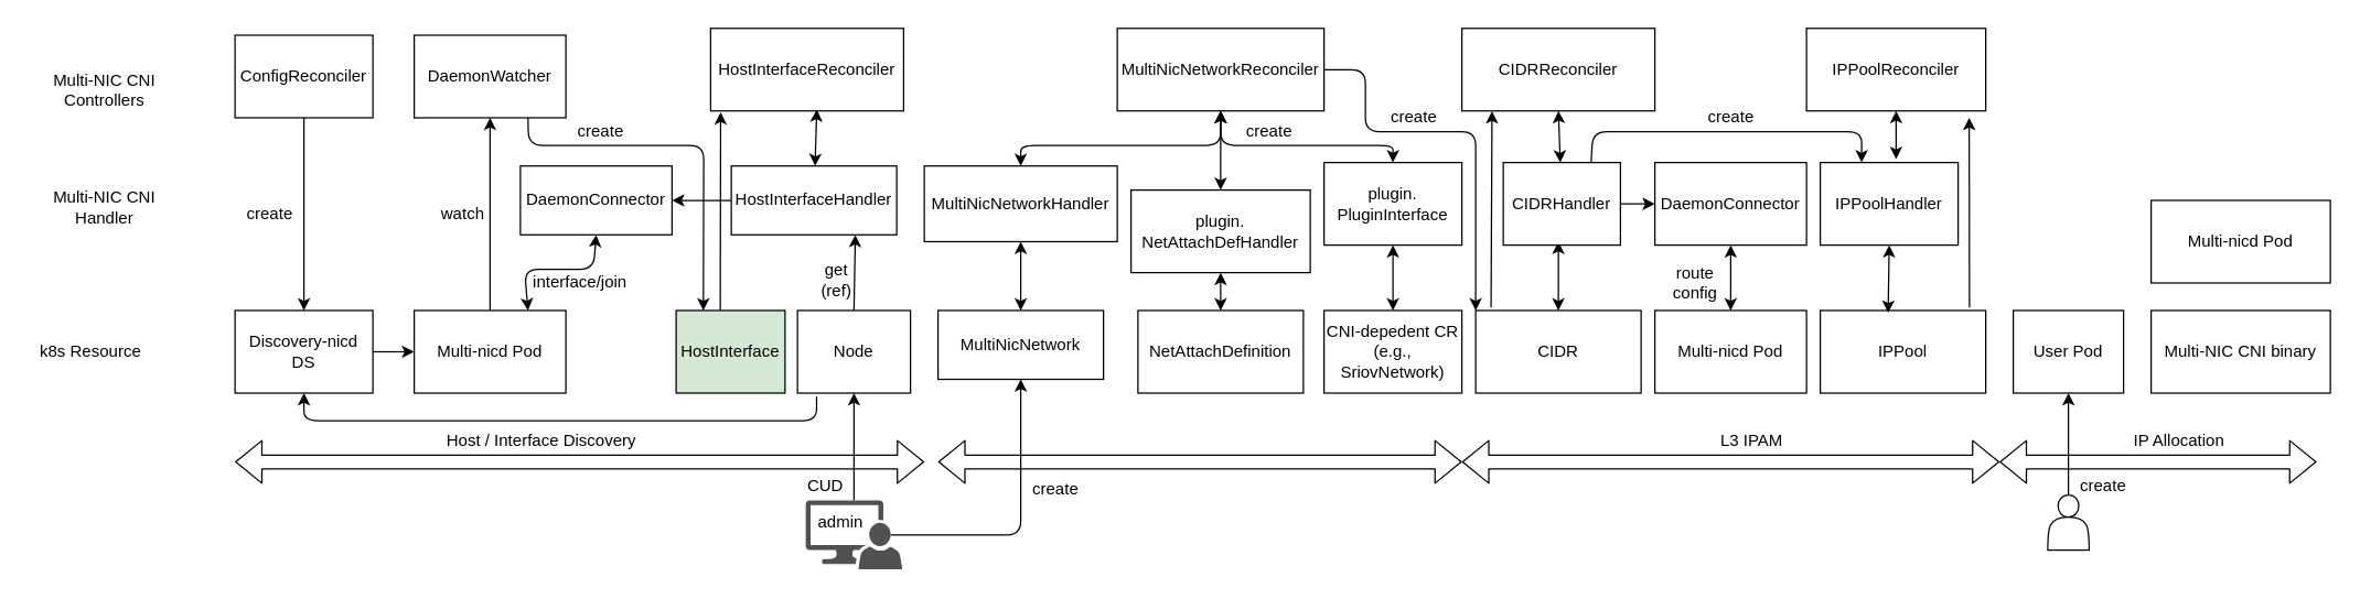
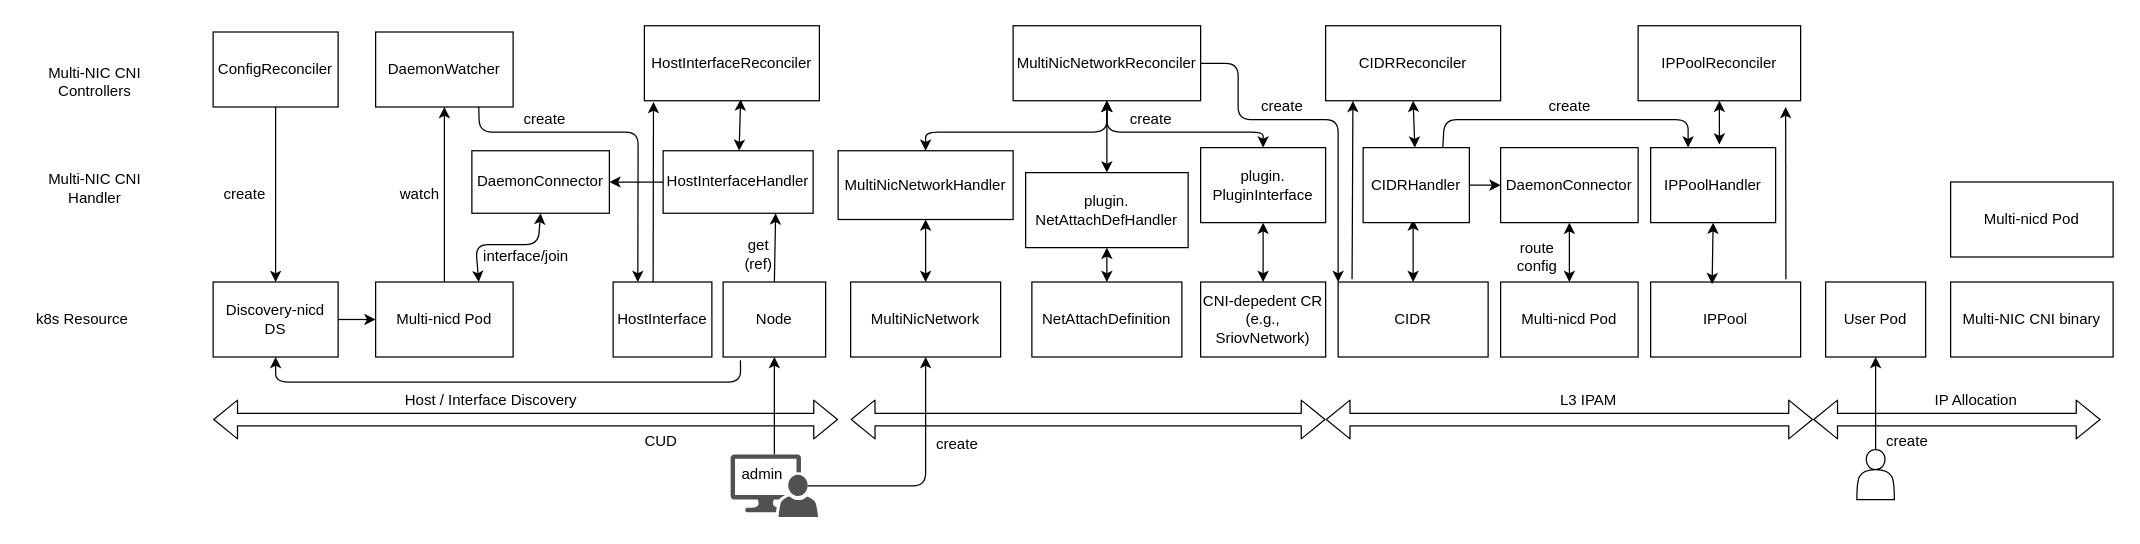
  <mxCell id="0" />
  <mxCell id="1" parent="0" />
  <mxCell id="2" style="edgeStyle=none;html=1;exitX=0.877;exitY=-0.038;exitDx=0;exitDy=0;startArrow=none;startFill=0;exitPerimeter=0;" edge="1" parent="1"><mxGeometry relative="1" as="geometry"><mxPoint x="1428.24" y="222.72" as="sourcePoint" /><mxPoint x="1428" y="85" as="targetPoint" /></mxGeometry></mxCell>
  <mxCell id="3" value="IPPool" style="rounded=0;whiteSpace=wrap;html=1;" vertex="1" parent="1"><mxGeometry x="1320" y="225" width="120" height="60" as="geometry" /></mxCell>
  <mxCell id="4" style="edgeStyle=none;html=1;exitX=0.093;exitY=-0.038;exitDx=0;exitDy=0;entryX=0.156;entryY=1.002;entryDx=0;entryDy=0;startArrow=none;startFill=0;entryPerimeter=0;exitPerimeter=0;" edge="1" parent="1" source="5" target="35"><mxGeometry relative="1" as="geometry" /></mxCell>
  <mxCell id="5" value="CIDR" style="rounded=0;whiteSpace=wrap;html=1;" vertex="1" parent="1"><mxGeometry x="1070" y="225" width="120" height="60" as="geometry" /></mxCell>
- <mxCell id="6" value="HostInterface" style="rounded=0;whiteSpace=wrap;html=1;fillColor=#d5e8d4;" vertex="1" parent="1"><mxGeometry x="490" y="225" width="79" height="60" as="geometry" /></mxCell>
+ <mxCell id="6" value="HostInterface" style="rounded=0;whiteSpace=wrap;html=1;" vertex="1" parent="1"><mxGeometry x="490" y="225" width="79" height="60" as="geometry" /></mxCell>
  <mxCell id="7" style="edgeStyle=none;html=1;exitX=0.5;exitY=0;exitDx=0;exitDy=0;entryX=0.5;entryY=1;entryDx=0;entryDy=0;" edge="1" parent="1" source="9" target="26"><mxGeometry relative="1" as="geometry" /></mxCell>
  <mxCell id="8" style="edgeStyle=none;html=1;exitX=0.5;exitY=1;exitDx=0;exitDy=0;entryX=0.169;entryY=1.044;entryDx=0;entryDy=0;entryPerimeter=0;startArrow=classic;startFill=1;endArrow=none;endFill=0;" edge="1" parent="1" source="11" target="13"><mxGeometry relative="1" as="geometry"><Array as="points"><mxPoint x="220" y="305" /><mxPoint x="592" y="305" /></Array></mxGeometry></mxCell>
  <mxCell id="9" value="Multi-nicd Pod" style="rounded=0;whiteSpace=wrap;html=1;" vertex="1" parent="1"><mxGeometry x="300" y="225" width="110" height="60" as="geometry" /></mxCell>
  <mxCell id="10" style="edgeStyle=none;html=1;exitX=1;exitY=0.5;exitDx=0;exitDy=0;entryX=0;entryY=0.5;entryDx=0;entryDy=0;endArrow=classic;endFill=1;" edge="1" parent="1" source="11" target="9"><mxGeometry relative="1" as="geometry" /></mxCell>
  <mxCell id="11" value="Discovery-nicd DS" style="rounded=0;whiteSpace=wrap;html=1;" vertex="1" parent="1"><mxGeometry x="170" y="225" width="100" height="60" as="geometry" /></mxCell>
  <mxCell id="12" style="edgeStyle=none;html=1;exitX=0.5;exitY=0;exitDx=0;exitDy=0;entryX=0.75;entryY=1;entryDx=0;entryDy=0;startArrow=none;startFill=0;" edge="1" parent="1" source="13" target="42"><mxGeometry relative="1" as="geometry" /></mxCell>
  <mxCell id="13" value="Node" style="rounded=0;whiteSpace=wrap;html=1;" vertex="1" parent="1"><mxGeometry x="578" y="225" width="82" height="60" as="geometry" /></mxCell>
- <mxCell id="14" value="MultiNicNetwork" style="rounded=0;whiteSpace=wrap;html=1;" vertex="1" parent="1"><mxGeometry x="680" y="225" width="120" height="50" as="geometry" /></mxCell>
+ <mxCell id="14" value="MultiNicNetwork" style="rounded=0;whiteSpace=wrap;html=1;" vertex="1" parent="1"><mxGeometry x="680" y="225" width="120" height="60" as="geometry" /></mxCell>
  <mxCell id="15" value="NetAttachDefinition" style="rounded=0;whiteSpace=wrap;html=1;" vertex="1" parent="1"><mxGeometry x="825" y="225" width="120" height="60" as="geometry" /></mxCell>
  <mxCell id="16" value="CNI-depedent CR&lt;br&gt;(e.g., SriovNetwork)" style="rounded=0;whiteSpace=wrap;html=1;" vertex="1" parent="1"><mxGeometry x="960" y="225" width="100" height="60" as="geometry" /></mxCell>
  <mxCell id="17" value="" style="shape=flexArrow;endArrow=classic;startArrow=classic;html=1;" edge="1" parent="1"><mxGeometry width="100" height="100" relative="1" as="geometry"><mxPoint x="680" y="335" as="sourcePoint" /><mxPoint x="1060" y="335" as="targetPoint" /></mxGeometry></mxCell>
  <mxCell id="18" value="" style="shape=flexArrow;endArrow=classic;startArrow=classic;html=1;" edge="1" parent="1"><mxGeometry width="100" height="100" relative="1" as="geometry"><mxPoint x="170" y="335" as="sourcePoint" /><mxPoint x="670" y="335" as="targetPoint" /></mxGeometry></mxCell>
  <mxCell id="19" value="" style="shape=flexArrow;endArrow=classic;startArrow=classic;html=1;" edge="1" parent="1"><mxGeometry width="100" height="100" relative="1" as="geometry"><mxPoint x="1060" y="335" as="sourcePoint" /><mxPoint x="1450" y="335" as="targetPoint" /></mxGeometry></mxCell>
  <mxCell id="20" value="Host / Interface Discovery" style="text;html=1;align=center;verticalAlign=middle;resizable=0;points=[];autosize=1;strokeColor=none;fillColor=none;" vertex="1" parent="1"><mxGeometry x="317" y="310" width="150" height="20" as="geometry" /></mxCell>
  <mxCell id="21" value="L3 IPAM" style="text;html=1;align=center;verticalAlign=middle;resizable=0;points=[];autosize=1;strokeColor=none;fillColor=none;" vertex="1" parent="1"><mxGeometry x="1240" y="310" width="60" height="20" as="geometry" /></mxCell>
  <mxCell id="22" value="k8s Resource" style="text;html=1;align=center;verticalAlign=middle;resizable=0;points=[];autosize=1;strokeColor=none;fillColor=none;" vertex="1" parent="1"><mxGeometry x="20" y="245" width="90" height="20" as="geometry" /></mxCell>
  <mxCell id="23" value="Multi-NIC CNI&lt;br&gt;Controllers" style="text;html=1;align=center;verticalAlign=middle;resizable=0;points=[];autosize=1;strokeColor=none;fillColor=none;" vertex="1" parent="1"><mxGeometry x="30" y="50" width="90" height="30" as="geometry" /></mxCell>
  <mxCell id="24" style="edgeStyle=none;html=1;exitX=0.75;exitY=0;exitDx=0;exitDy=0;entryX=0.5;entryY=1;entryDx=0;entryDy=0;startArrow=classic;startFill=1;" edge="1" parent="1" source="9" target="51"><mxGeometry relative="1" as="geometry"><Array as="points"><mxPoint x="380" y="195" /><mxPoint x="430" y="195" /></Array></mxGeometry></mxCell>
  <mxCell id="25" style="edgeStyle=none;html=1;exitX=0.75;exitY=1;exitDx=0;exitDy=0;entryX=0.25;entryY=0;entryDx=0;entryDy=0;startArrow=none;startFill=0;" edge="1" parent="1" source="26" target="6"><mxGeometry relative="1" as="geometry"><Array as="points"><mxPoint x="383" y="105" /><mxPoint x="510" y="105" /></Array></mxGeometry></mxCell>
  <mxCell id="26" value="DaemonWatcher" style="rounded=0;whiteSpace=wrap;html=1;" vertex="1" parent="1"><mxGeometry x="300" y="25" width="110" height="60" as="geometry" /></mxCell>
  <mxCell id="27" style="edgeStyle=none;html=1;startArrow=classic;startFill=1;exitX=0.55;exitY=0.982;exitDx=0;exitDy=0;exitPerimeter=0;" edge="1" parent="1" source="28" target="42"><mxGeometry relative="1" as="geometry"><mxPoint x="595" y="85" as="sourcePoint" /></mxGeometry></mxCell>
  <mxCell id="28" value="HostInterfaceReconciler" style="rounded=0;whiteSpace=wrap;html=1;" vertex="1" parent="1"><mxGeometry x="515" y="20" width="140" height="60" as="geometry" /></mxCell>
  <mxCell id="29" style="edgeStyle=none;html=1;exitX=0.5;exitY=1;exitDx=0;exitDy=0;entryX=0.5;entryY=0;entryDx=0;entryDy=0;" edge="1" parent="1" source="30" target="11"><mxGeometry relative="1" as="geometry" /></mxCell>
  <mxCell id="30" value="ConfigReconciler" style="rounded=0;whiteSpace=wrap;html=1;" vertex="1" parent="1"><mxGeometry x="170" y="25" width="100" height="60" as="geometry" /></mxCell>
  <mxCell id="31" value="" style="edgeStyle=none;html=1;startArrow=classic;startFill=1;" edge="1" parent="1" source="33" target="48"><mxGeometry relative="1" as="geometry" /></mxCell>
  <mxCell id="32" style="edgeStyle=none;html=1;exitX=1;exitY=0.5;exitDx=0;exitDy=0;entryX=0;entryY=0;entryDx=0;entryDy=0;startArrow=none;startFill=0;" edge="1" parent="1" source="33" target="5"><mxGeometry relative="1" as="geometry"><Array as="points"><mxPoint x="990" y="50" /><mxPoint x="990" y="95" /><mxPoint x="1070" y="95" /></Array></mxGeometry></mxCell>
  <mxCell id="33" value="MultiNicNetworkReconciler" style="rounded=0;whiteSpace=wrap;html=1;" vertex="1" parent="1"><mxGeometry x="810" y="20" width="150" height="60" as="geometry" /></mxCell>
  <mxCell id="34" style="edgeStyle=none;html=1;exitX=0.5;exitY=1;exitDx=0;exitDy=0;startArrow=classic;startFill=1;" edge="1" parent="1" source="35" target="55"><mxGeometry relative="1" as="geometry" /></mxCell>
  <mxCell id="35" value="CIDRReconciler" style="rounded=0;whiteSpace=wrap;html=1;" vertex="1" parent="1"><mxGeometry x="1060" y="20" width="140" height="60" as="geometry" /></mxCell>
  <mxCell id="36" style="edgeStyle=none;html=1;startArrow=classic;startFill=1;exitX=0.5;exitY=1;exitDx=0;exitDy=0;" edge="1" parent="1" source="37"><mxGeometry relative="1" as="geometry"><mxPoint x="1370" y="85" as="sourcePoint" /><mxPoint x="1375" y="115" as="targetPoint" /></mxGeometry></mxCell>
  <mxCell id="37" value="IPPoolReconciler" style="rounded=0;whiteSpace=wrap;html=1;" vertex="1" parent="1"><mxGeometry x="1310" y="20" width="130" height="60" as="geometry" /></mxCell>
  <mxCell id="38" value="Multi-NIC CNI&lt;br&gt;Handler" style="text;html=1;align=center;verticalAlign=middle;resizable=0;points=[];autosize=1;strokeColor=none;fillColor=none;" vertex="1" parent="1"><mxGeometry x="30" y="135" width="90" height="30" as="geometry" /></mxCell>
  <mxCell id="39" value="create" style="text;html=1;align=center;verticalAlign=middle;resizable=0;points=[];autosize=1;strokeColor=none;fillColor=none;" vertex="1" parent="1"><mxGeometry x="170" y="145" width="50" height="20" as="geometry" /></mxCell>
  <mxCell id="40" value="watch" style="text;html=1;align=center;verticalAlign=middle;resizable=0;points=[];autosize=1;strokeColor=none;fillColor=none;" vertex="1" parent="1"><mxGeometry x="310" y="145" width="50" height="20" as="geometry" /></mxCell>
  <mxCell id="41" style="edgeStyle=none;html=1;exitX=0;exitY=0.5;exitDx=0;exitDy=0;startArrow=none;startFill=0;" edge="1" parent="1" source="42" target="51"><mxGeometry relative="1" as="geometry" /></mxCell>
  <mxCell id="42" value="HostInterfaceHandler" style="rounded=0;whiteSpace=wrap;html=1;" vertex="1" parent="1"><mxGeometry x="530" y="120" width="120" height="50" as="geometry" /></mxCell>
  <mxCell id="43" style="edgeStyle=none;html=1;exitX=0.5;exitY=1;exitDx=0;exitDy=0;startArrow=classic;startFill=1;" edge="1" parent="1" source="45" target="14"><mxGeometry relative="1" as="geometry" /></mxCell>
  <mxCell id="44" style="edgeStyle=none;html=1;exitX=0.5;exitY=0;exitDx=0;exitDy=0;entryX=0.5;entryY=1;entryDx=0;entryDy=0;startArrow=classic;startFill=1;" edge="1" parent="1" source="45" target="33"><mxGeometry relative="1" as="geometry"><Array as="points"><mxPoint x="740" y="105" /><mxPoint x="885" y="105" /></Array></mxGeometry></mxCell>
  <mxCell id="45" value="MultiNicNetworkHandler" style="rounded=0;whiteSpace=wrap;html=1;" vertex="1" parent="1"><mxGeometry x="670" y="120" width="140" height="55" as="geometry" /></mxCell>
  <mxCell id="46" style="edgeStyle=none;html=1;entryX=0.5;entryY=0;entryDx=0;entryDy=0;startArrow=classic;startFill=1;" edge="1" parent="1" source="48" target="15"><mxGeometry relative="1" as="geometry" /></mxCell>
  <mxCell id="47" style="edgeStyle=none;html=1;exitX=0.5;exitY=1;exitDx=0;exitDy=0;entryX=0.5;entryY=0;entryDx=0;entryDy=0;startArrow=classic;startFill=1;" edge="1" parent="1" source="50" target="16"><mxGeometry relative="1" as="geometry" /></mxCell>
  <mxCell id="48" value="plugin.&lt;br&gt;NetAttachDefHandler" style="rounded=0;whiteSpace=wrap;html=1;" vertex="1" parent="1"><mxGeometry x="820" y="137.5" width="130" height="60" as="geometry" /></mxCell>
  <mxCell id="49" style="edgeStyle=none;html=1;exitX=0.5;exitY=0;exitDx=0;exitDy=0;startArrow=classic;startFill=1;entryX=0.5;entryY=1;entryDx=0;entryDy=0;" edge="1" parent="1" source="50" target="33"><mxGeometry relative="1" as="geometry"><mxPoint x="890" y="85" as="targetPoint" /><Array as="points"><mxPoint x="1010" y="105" /><mxPoint x="885" y="105" /></Array></mxGeometry></mxCell>
  <mxCell id="50" value="plugin.&lt;br&gt;PluginInterface" style="rounded=0;whiteSpace=wrap;html=1;" vertex="1" parent="1"><mxGeometry x="960" y="117.5" width="100" height="60" as="geometry" /></mxCell>
  <mxCell id="51" value="DaemonConnector" style="rounded=0;whiteSpace=wrap;html=1;" vertex="1" parent="1"><mxGeometry x="377" y="120" width="110" height="50" as="geometry" /></mxCell>
  <mxCell id="52" style="edgeStyle=none;html=1;exitX=1;exitY=0.5;exitDx=0;exitDy=0;entryX=0;entryY=0.5;entryDx=0;entryDy=0;startArrow=none;startFill=0;" edge="1" parent="1" source="55" target="59"><mxGeometry relative="1" as="geometry" /></mxCell>
  <mxCell id="53" style="edgeStyle=none;html=1;exitX=0.75;exitY=0;exitDx=0;exitDy=0;entryX=0.3;entryY=0;entryDx=0;entryDy=0;startArrow=none;startFill=0;entryPerimeter=0;" edge="1" parent="1" source="55" target="57"><mxGeometry relative="1" as="geometry"><Array as="points"><mxPoint x="1155" y="95" /><mxPoint x="1260" y="95" /><mxPoint x="1350" y="95" /></Array></mxGeometry></mxCell>
  <mxCell id="54" style="edgeStyle=none;html=1;entryX=0.5;entryY=0;entryDx=0;entryDy=0;startArrow=classic;startFill=1;" edge="1" parent="1" target="5"><mxGeometry relative="1" as="geometry"><mxPoint x="1130" y="175" as="sourcePoint" /></mxGeometry></mxCell>
  <mxCell id="55" value="CIDRHandler" style="rounded=0;whiteSpace=wrap;html=1;" vertex="1" parent="1"><mxGeometry x="1090" y="117.5" width="85" height="60" as="geometry" /></mxCell>
  <mxCell id="56" style="edgeStyle=none;html=1;exitX=0.5;exitY=1;exitDx=0;exitDy=0;entryX=0.41;entryY=0.028;entryDx=0;entryDy=0;startArrow=classic;startFill=1;entryPerimeter=0;" edge="1" parent="1" source="57" target="3"><mxGeometry relative="1" as="geometry" /></mxCell>
  <mxCell id="57" value="IPPoolHandler" style="rounded=0;whiteSpace=wrap;html=1;" vertex="1" parent="1"><mxGeometry x="1320" y="117.5" width="100" height="60" as="geometry" /></mxCell>
  <mxCell id="58" style="edgeStyle=none;html=1;exitX=0.5;exitY=1;exitDx=0;exitDy=0;entryX=0.5;entryY=0;entryDx=0;entryDy=0;startArrow=classic;startFill=1;" edge="1" parent="1" source="59" target="60"><mxGeometry relative="1" as="geometry" /></mxCell>
  <mxCell id="59" value="DaemonConnector" style="rounded=0;whiteSpace=wrap;html=1;" vertex="1" parent="1"><mxGeometry x="1200" y="117.5" width="110" height="60" as="geometry" /></mxCell>
  <mxCell id="60" value="Multi-nicd Pod" style="rounded=0;whiteSpace=wrap;html=1;" vertex="1" parent="1"><mxGeometry x="1200" y="225" width="110" height="60" as="geometry" /></mxCell>
  <mxCell id="61" value="interface/join" style="text;html=1;align=center;verticalAlign=middle;resizable=0;points=[];autosize=1;strokeColor=none;fillColor=none;" vertex="1" parent="1"><mxGeometry x="380" y="195" width="80" height="20" as="geometry" /></mxCell>
  <mxCell id="62" value="route&lt;br&gt;config" style="text;html=1;align=center;verticalAlign=middle;resizable=0;points=[];autosize=1;strokeColor=none;fillColor=none;" vertex="1" parent="1"><mxGeometry x="1204" y="190" width="50" height="30" as="geometry" /></mxCell>
  <mxCell id="63" style="edgeStyle=none;html=1;entryX=0.052;entryY=1.015;entryDx=0;entryDy=0;entryPerimeter=0;" edge="1" parent="1" target="28"><mxGeometry relative="1" as="geometry"><mxPoint x="522" y="225" as="sourcePoint" /><mxPoint x="365" y="95" as="targetPoint" /></mxGeometry></mxCell>
  <mxCell id="64" value="get&lt;br&gt;(ref)" style="text;html=1;align=center;verticalAlign=middle;resizable=0;points=[];autosize=1;strokeColor=none;fillColor=none;" vertex="1" parent="1"><mxGeometry x="586" y="188" width="40" height="30" as="geometry" /></mxCell>
  <mxCell id="65" value="create" style="text;html=1;align=center;verticalAlign=middle;resizable=0;points=[];autosize=1;strokeColor=none;fillColor=none;" vertex="1" parent="1"><mxGeometry x="410" y="85" width="50" height="20" as="geometry" /></mxCell>
  <mxCell id="66" value="create" style="text;html=1;align=center;verticalAlign=middle;resizable=0;points=[];autosize=1;strokeColor=none;fillColor=none;" vertex="1" parent="1"><mxGeometry x="1000" y="75" width="50" height="20" as="geometry" /></mxCell>
  <mxCell id="67" value="create" style="text;html=1;align=center;verticalAlign=middle;resizable=0;points=[];autosize=1;strokeColor=none;fillColor=none;" vertex="1" parent="1"><mxGeometry x="1230" y="75" width="50" height="20" as="geometry" /></mxCell>
  <mxCell id="68" style="edgeStyle=none;html=1;exitX=0.88;exitY=0.5;exitDx=0;exitDy=0;entryX=0.5;entryY=1;entryDx=0;entryDy=0;startArrow=none;startFill=0;exitPerimeter=0;" edge="1" parent="1" source="72" target="14"><mxGeometry relative="1" as="geometry"><mxPoint x="740" y="363" as="sourcePoint" /><Array as="points"><mxPoint x="740" y="388" /></Array></mxGeometry></mxCell>
  <mxCell id="69" value="create" style="text;html=1;align=center;verticalAlign=middle;resizable=0;points=[];autosize=1;strokeColor=none;fillColor=none;" vertex="1" parent="1"><mxGeometry x="740" y="345" width="50" height="20" as="geometry" /></mxCell>
  <mxCell id="70" value="create" style="text;html=1;align=center;verticalAlign=middle;resizable=0;points=[];autosize=1;strokeColor=none;fillColor=none;" vertex="1" parent="1"><mxGeometry x="895" y="85" width="50" height="20" as="geometry" /></mxCell>
  <mxCell id="71" style="edgeStyle=none;html=1;exitX=0.5;exitY=0;exitDx=0;exitDy=0;exitPerimeter=0;entryX=0.5;entryY=1;entryDx=0;entryDy=0;startArrow=none;startFill=0;" edge="1" parent="1" source="72" target="13"><mxGeometry relative="1" as="geometry" /></mxCell>
  <mxCell id="72" value="" style="sketch=0;pointerEvents=1;shadow=0;dashed=0;html=1;strokeColor=none;labelPosition=center;verticalLabelPosition=bottom;verticalAlign=top;align=center;fillColor=#515151;shape=mxgraph.mscae.system_center.admin_console" vertex="1" parent="1"><mxGeometry x="584" y="363" width="70" height="50" as="geometry" /></mxCell>
- <mxCell id="73" value="CUD" style="text;html=1;align=center;verticalAlign=middle;resizable=0;points=[];autosize=1;strokeColor=none;fillColor=none;" vertex="1" parent="1"><mxGeometry x="578" y="343" width="40" height="20" as="geometry" /></mxCell>
+ <mxCell id="73" value="CUD" style="text;html=1;align=center;verticalAlign=middle;resizable=0;points=[];autosize=1;strokeColor=none;fillColor=none;" vertex="1" parent="1"><mxGeometry x="508" y="343" width="40" height="20" as="geometry" /></mxCell>
  <mxCell id="74" value="admin" style="text;html=1;align=center;verticalAlign=middle;resizable=0;points=[];autosize=1;strokeColor=none;fillColor=none;" vertex="1" parent="1"><mxGeometry x="584" y="369" width="50" height="20" as="geometry" /></mxCell>
  <mxCell id="75" value="" style="shape=flexArrow;endArrow=classic;startArrow=classic;html=1;" edge="1" parent="1"><mxGeometry width="100" height="100" relative="1" as="geometry"><mxPoint x="1450" y="335" as="sourcePoint" /><mxPoint x="1680" y="335" as="targetPoint" /></mxGeometry></mxCell>
  <mxCell id="76" value="IP Allocation" style="text;html=1;align=center;verticalAlign=middle;resizable=0;points=[];autosize=1;strokeColor=none;fillColor=none;" vertex="1" parent="1"><mxGeometry x="1540" y="310" width="80" height="20" as="geometry" /></mxCell>
  <mxCell id="77" value="Multi-NIC CNI binary" style="rounded=0;whiteSpace=wrap;html=1;" vertex="1" parent="1"><mxGeometry x="1560" y="225" width="130" height="60" as="geometry" /></mxCell>
  <mxCell id="78" value="Multi-nicd Pod" style="rounded=0;whiteSpace=wrap;html=1;" vertex="1" parent="1"><mxGeometry x="1560" y="145" width="130" height="60" as="geometry" /></mxCell>
  <mxCell id="79" value="User Pod" style="rounded=0;whiteSpace=wrap;html=1;" vertex="1" parent="1"><mxGeometry x="1460" y="225" width="80" height="60" as="geometry" /></mxCell>
  <mxCell id="80" style="edgeStyle=none;html=1;exitX=0.5;exitY=0;exitDx=0;exitDy=0;startArrow=none;startFill=0;endArrow=classic;endFill=1;" edge="1" parent="1" source="81" target="79"><mxGeometry relative="1" as="geometry" /></mxCell>
  <mxCell id="81" value="" style="shape=actor;whiteSpace=wrap;html=1;" vertex="1" parent="1"><mxGeometry x="1485" y="359" width="30" height="40" as="geometry" /></mxCell>
  <mxCell id="82" value="create" style="text;html=1;align=center;verticalAlign=middle;resizable=0;points=[];autosize=1;strokeColor=none;fillColor=none;" vertex="1" parent="1"><mxGeometry x="1500" y="343" width="50" height="20" as="geometry" /></mxCell>
